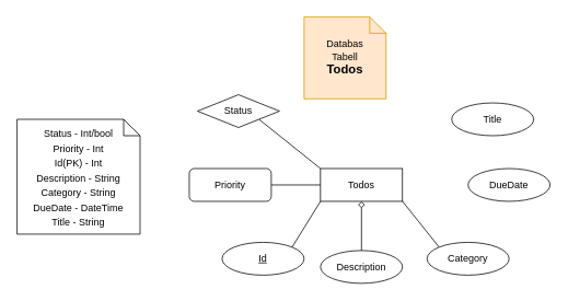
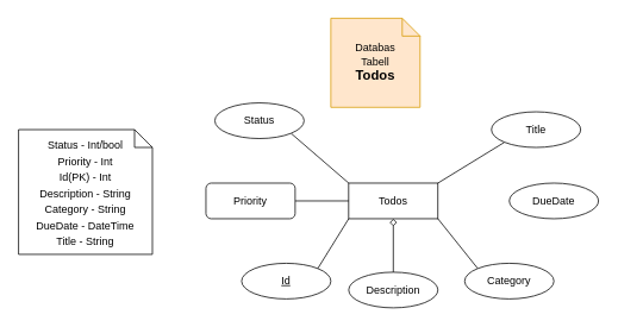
  <mxCell id="0" />
  <mxCell id="1" parent="0" />
  <mxCell id="2" value="Todos" style="whiteSpace=wrap;html=1;align=center;" parent="1" vertex="1"><mxGeometry x="390" y="205" width="100" height="40" as="geometry" /></mxCell>
  <mxCell id="3" style="edgeStyle=none;html=1;exitX=1;exitY=0;exitDx=0;exitDy=0;entryX=0;entryY=1;entryDx=0;entryDy=0;endArrow=none;endFill=0;" parent="1" source="4" target="2" edge="1"><mxGeometry relative="1" as="geometry" /></mxCell>
  <mxCell id="4" value="&lt;u&gt;Id&lt;/u&gt;" style="ellipse;whiteSpace=wrap;html=1;align=center;fillColor=none;strokeColor=#000000;" parent="1" vertex="1"><mxGeometry x="270" y="295" width="100" height="40" as="geometry" /></mxCell>
  <mxCell id="5" style="edgeStyle=none;html=1;exitX=0.5;exitY=0;exitDx=0;exitDy=0;entryX=0.5;entryY=1;entryDx=0;entryDy=0;endArrow=diamond;endFill=0;" parent="1" source="6" target="2" edge="1"><mxGeometry relative="1" as="geometry" /></mxCell>
  <mxCell id="6" value="Description" style="ellipse;whiteSpace=wrap;html=1;align=center;" parent="1" vertex="1"><mxGeometry x="390" y="305" width="100" height="40" as="geometry" /></mxCell>
  <mxCell id="7" style="edgeStyle=none;html=1;exitX=0;exitY=0;exitDx=0;exitDy=0;entryX=1;entryY=1;entryDx=0;entryDy=0;endArrow=none;endFill=0;" parent="1" source="8" target="2" edge="1"><mxGeometry relative="1" as="geometry" /></mxCell>
  <mxCell id="8" value="Category" style="ellipse;whiteSpace=wrap;html=1;align=center;" parent="1" vertex="1"><mxGeometry x="520" y="295" width="100" height="40" as="geometry" /></mxCell>
  <mxCell id="9" value="DueDate" style="ellipse;whiteSpace=wrap;html=1;align=center;" parent="1" vertex="1"><mxGeometry x="570" y="205" width="100" height="40" as="geometry" /></mxCell>
  <mxCell id="10" style="edgeStyle=none;html=1;exitX=1;exitY=0.5;exitDx=0;exitDy=0;entryX=0;entryY=0.5;entryDx=0;entryDy=0;endArrow=none;endFill=0;" parent="1" source="11" target="2" edge="1"><mxGeometry relative="1" as="geometry" /></mxCell>
  <mxCell id="11" value="Priority" style="whiteSpace=wrap;html=1;align=center;rounded=1;" parent="1" vertex="1"><mxGeometry x="230" y="205" width="100" height="40" as="geometry" /></mxCell>
  <mxCell id="12" value="Databas&lt;br&gt;Tabell&lt;br&gt;&lt;b&gt;&lt;font style=&quot;font-size: 15px;&quot;&gt;Todos&lt;/font&gt;&lt;/b&gt;" style="shape=note;size=20;whiteSpace=wrap;html=1;fillColor=#ffe6cc;strokeColor=#d79b00;" parent="1" vertex="1"><mxGeometry x="370" y="20" width="100" height="100" as="geometry" /></mxCell>
+ <mxCell id="13" style="edgeStyle=none;html=1;exitX=0;exitY=1;exitDx=0;exitDy=0;entryX=1;entryY=0;entryDx=0;entryDy=0;endArrow=none;endFill=0;" parent="1" source="14" target="2" edge="1"><mxGeometry relative="1" as="geometry" /></mxCell>
  <mxCell id="14" value="Title" style="ellipse;whiteSpace=wrap;html=1;align=center;" parent="1" vertex="1"><mxGeometry x="550" y="125" width="100" height="40" as="geometry" /></mxCell>
  <mxCell id="15" style="edgeStyle=none;html=1;exitX=1;exitY=1;exitDx=0;exitDy=0;entryX=0;entryY=0;entryDx=0;entryDy=0;endArrow=none;endFill=0;" parent="1" source="16" target="2" edge="1"><mxGeometry relative="1" as="geometry" /></mxCell>
- <mxCell id="16" value="Status" style="rhombus;whiteSpace=wrap;html=1;align=center;" parent="1" vertex="1"><mxGeometry x="240" y="115" width="100" height="40" as="geometry" /></mxCell>
+ <mxCell id="16" value="Status" style="ellipse;whiteSpace=wrap;html=1;align=center;" parent="1" vertex="1"><mxGeometry x="240" y="115" width="100" height="40" as="geometry" /></mxCell>
  <mxCell id="17" value="&lt;font style=&quot;font-size: 12px;&quot;&gt;Status - Int/bool&lt;br&gt;Priority - Int&lt;br&gt;Id(PK) - Int&lt;br&gt;Description - String&lt;br&gt;Category - String&lt;br&gt;DueDate - DateTime&lt;br&gt;Title - String&lt;br&gt;&lt;/font&gt;" style="shape=note;size=20;whiteSpace=wrap;html=1;labelBackgroundColor=none;strokeColor=#000000;fontSize=15;fillColor=none;" parent="1" vertex="1"><mxGeometry x="20" y="145" width="150" height="140" as="geometry" /></mxCell>
